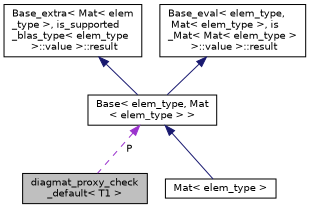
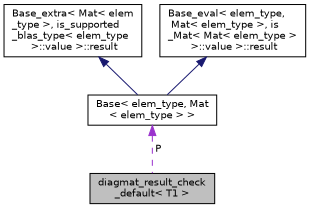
  digraph {
    rankdir=TB
    node [color=black fillcolor=white fontname=Helvetica fontsize=10 shape=record style=filled]
    edge [color=midnightblue dir=back fontname=Helvetica fontsize=10 labelfontname=Helvetica labelfontsize=10 style=solid]
-   n1 [fillcolor=grey75 fontcolor=black height=0.2 label="diagmat_proxy_check\l_default\< T1 \>" width=0.4]
-   n2 [height=0.2 label="Mat\< elem_type \>" width=0.4]
+   n1 [fillcolor=grey75 fontcolor=black height=0.2 label="diagmat_result_check\l_default\< T1 \>" width=0.4]
    n3 [height=0.2 label="Base\< elem_type, Mat\l\< elem_type \> \>" width=0.4]
    n4 [height=0.2 label="Base_extra\< Mat\< elem\l_type \>, is_supported\l_blas_type\< elem_type\l \>::value \>::result" width=0.4]
    n5 [height=0.2 label="Base_eval\< elem_type,\l Mat\< elem_type \>, is\l_Mat\< Mat\< elem_type \>\l \>::value \>::result" width=0.4]
    n3 -> n1 [color=darkorchid3 label=" P" style=dashed]
-   n3 -> n2
    n4 -> n3
    n5 -> n3
  }
